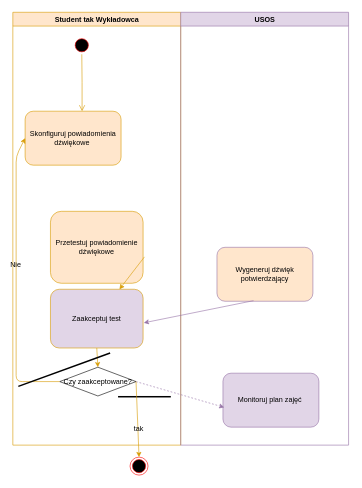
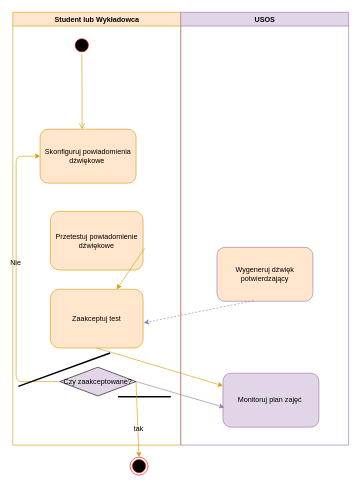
  <mxCell id="0" />
  <mxCell id="1" parent="0" />
- <mxCell id="2" value="Student tak Wykładowca" style="swimlane;whiteSpace=wrap;startSize=23;fillColor=#ffe6cc;strokeColor=#d79b00;" parent="1" vertex="1"><mxGeometry x="20.5" y="20" width="280" height="722" as="geometry" /></mxCell>
+ <mxCell id="2" value="Student lub Wykładowca" style="swimlane;whiteSpace=wrap;startSize=23;fillColor=#ffe6cc;strokeColor=#d79b00;" parent="1" vertex="1"><mxGeometry x="20.5" y="20" width="280" height="722" as="geometry" /></mxCell>
  <mxCell id="3" value="" style="ellipse;shape=startState;fillColor=#000000;strokeColor=#ff0000;" parent="2" vertex="1"><mxGeometry x="100" y="40" width="30" height="30" as="geometry" /></mxCell>
  <mxCell id="4" value="" style="edgeStyle=elbowEdgeStyle;elbow=horizontal;verticalAlign=bottom;endArrow=open;endSize=8;endFill=1;rounded=0;strokeWidth=1;strokeColor=#d79b00;fillColor=#ffe6cc;" parent="2" source="3" target="5" edge="1"><mxGeometry x="100" y="40" as="geometry"><mxPoint x="115" y="110" as="targetPoint" /></mxGeometry></mxCell>
- <mxCell id="5" value="Skonfiguruj powiadomienia dźwiękowe " style="rounded=1;whiteSpace=wrap;fillColor=#ffe6cc;strokeColor=#d79b00;" parent="2" vertex="1"><mxGeometry x="20.5" y="165" width="160" height="90" as="geometry" /></mxCell>
- <mxCell id="6" value="Przetestuj powiadomienie dźwiękowe" style="rounded=1;whiteSpace=wrap;fillColor=#ffe6cc;strokeColor=#d79b00;" parent="2" vertex="1"><mxGeometry x="62.75" y="332" width="154.5" height="120" as="geometry" /></mxCell>
- <mxCell id="7" value="Zaakceptuj test" style="rounded=1;whiteSpace=wrap;fillColor=#e1d5e7;strokeColor=#d79b00;" parent="2" vertex="1"><mxGeometry x="62.75" y="462" width="154.5" height="98" as="geometry" /></mxCell>
- <mxCell id="8" value="Czy zaakceptowane?" style="rhombus;whiteSpace=wrap;" parent="2" vertex="1"><mxGeometry x="78.25" y="592" width="127.25" height="48" as="geometry" /></mxCell>
- <mxCell id="9" value="" style="endArrow=classic;html=1;labelBackgroundColor=#000000;strokeColor=#d79b00;strokeWidth=1;fontSize=31;fillColor=#ffe6cc;exitX=0.5;exitY=1;exitDx=0;exitDy=0;entryX=0.5;entryY=0;entryDx=0;entryDy=0;" parent="2" source="7" target="8" edge="1"><mxGeometry width="50" height="50" relative="1" as="geometry"><mxPoint x="229.568" y="404.034" as="sourcePoint" /><mxPoint x="350.5" y="447" as="targetPoint" /></mxGeometry></mxCell>
+ <mxCell id="5" value="Skonfiguruj powiadomienia dźwiękowe " style="rounded=1;whiteSpace=wrap;fillColor=#ffe6cc;strokeColor=#d79b00;" parent="2" vertex="1"><mxGeometry x="45.5" y="195" width="160" height="90" as="geometry" /></mxCell>
+ <mxCell id="6" value="Przetestuj powiadomienie dźwiękowe" style="rounded=1;whiteSpace=wrap;fillColor=#ffe6cc;strokeColor=#d79b00;" parent="2" vertex="1"><mxGeometry x="62.75" y="332" width="154.5" height="98" as="geometry" /></mxCell>
+ <mxCell id="7" value="Zaakceptuj test" style="rounded=1;whiteSpace=wrap;fillColor=#ffe6cc;strokeColor=#d79b00;" parent="2" vertex="1"><mxGeometry x="62.75" y="462" width="154.5" height="98" as="geometry" /></mxCell>
+ <mxCell id="8" value="Czy zaakceptowane?" style="rhombus;whiteSpace=wrap;fillColor=#e1d5e7;" parent="2" vertex="1"><mxGeometry x="78.25" y="592" width="127.25" height="48" as="geometry" /></mxCell>
+ <mxCell id="9" value="" style="endArrow=classic;html=1;labelBackgroundColor=#000000;strokeColor=#d79b00;strokeWidth=1;fontSize=31;fillColor=#ffe6cc;exitX=0.5;exitY=1;exitDx=0;exitDy=0;" parent="2" source="7" target="14" edge="1"><mxGeometry width="50" height="50" relative="1" as="geometry"><mxPoint x="229.568" y="404.034" as="sourcePoint" /><mxPoint x="350.5" y="447" as="targetPoint" /></mxGeometry></mxCell>
  <mxCell id="10" value="&lt;font style=&quot;font-size: 12px&quot;&gt;Nie&lt;/font&gt;" style="endArrow=classic;html=1;labelBackgroundColor=none;strokeColor=#d79b00;strokeWidth=1;fontSize=31;fillColor=#ffe6cc;exitX=0;exitY=0.5;exitDx=0;exitDy=0;entryX=0;entryY=0.5;entryDx=0;entryDy=0;" parent="2" source="8" target="5" edge="1"><mxGeometry x="0.138" y="1" width="50" height="50" relative="1" as="geometry"><mxPoint x="215.5" y="626" as="sourcePoint" /><mxPoint x="220.5" y="752" as="targetPoint" /><mxPoint as="offset" /><Array as="points"><mxPoint x="5.5" y="616" /><mxPoint x="5.5" y="240" /></Array></mxGeometry></mxCell>
  <mxCell id="11" value="" style="html=1;points=[];perimeter=orthogonalPerimeter;fillColor=#000000;strokeColor=none;direction=north;" parent="2" vertex="1"><mxGeometry x="175.5" y="640" width="88" height="2.5" as="geometry" /></mxCell>
  <mxCell id="12" value="" style="html=1;points=[];perimeter=orthogonalPerimeter;fillColor=#000000;strokeColor=none;direction=south;spacingTop=11;rotation=160;" parent="2" vertex="1"><mxGeometry x="4.26" y="594.83" width="163" height="2.5" as="geometry" /></mxCell>
  <mxCell id="13" value="USOS" style="swimlane;whiteSpace=wrap;fillColor=#e1d5e7;strokeColor=#9673a6;startSize=23;" parent="1" vertex="1"><mxGeometry x="300.5" y="20" width="280" height="722" as="geometry" /></mxCell>
  <mxCell id="14" value="Monitoruj plan zajęć " style="rounded=1;whiteSpace=wrap;fillColor=#e1d5e7;strokeColor=#9673a6;" parent="13" vertex="1"><mxGeometry x="70.5" y="602" width="160" height="90" as="geometry" /></mxCell>
  <mxCell id="15" value="Wygeneruj dźwięk potwierdzający" style="rounded=1;whiteSpace=wrap;fillColor=#ffe6cc;strokeColor=#9673a6;" parent="13" vertex="1"><mxGeometry x="60.5" y="392" width="160" height="90" as="geometry" /></mxCell>
- <mxCell id="16" value="" style="endArrow=classic;html=1;labelBackgroundColor=#000000;strokeWidth=1;fontSize=31;exitX=1;exitY=0.5;exitDx=0;exitDy=0;strokeColor=#9673a6;fillColor=#e1d5e7;entryX=0.013;entryY=0.633;entryDx=0;entryDy=0;entryPerimeter=0;dashed=1;" parent="1" source="8" target="14" edge="1"><mxGeometry width="50" height="50" relative="1" as="geometry"><mxPoint x="226" y="402" as="sourcePoint" /><mxPoint x="246" y="632" as="targetPoint" /></mxGeometry></mxCell>
+ <mxCell id="16" value="" style="endArrow=classic;html=1;labelBackgroundColor=#000000;strokeWidth=1;fontSize=31;exitX=1;exitY=0.5;exitDx=0;exitDy=0;strokeColor=#9673a6;fillColor=#e1d5e7;entryX=0.013;entryY=0.633;entryDx=0;entryDy=0;entryPerimeter=0;" parent="1" source="8" target="14" edge="1"><mxGeometry width="50" height="50" relative="1" as="geometry"><mxPoint x="226" y="402" as="sourcePoint" /><mxPoint x="246" y="632" as="targetPoint" /></mxGeometry></mxCell>
  <mxCell id="17" value="" style="ellipse;html=1;shape=endState;fillColor=#000000;strokeColor=#ff0000;rounded=0;fontSize=31;" parent="1" vertex="1"><mxGeometry x="216" y="762" width="30" height="30" as="geometry" /></mxCell>
  <mxCell id="18" value="" style="endArrow=classic;html=1;labelBackgroundColor=#000000;strokeColor=#d79b00;strokeWidth=1;fontSize=31;fillColor=#ffe6cc;exitX=1.015;exitY=0.633;exitDx=0;exitDy=0;exitPerimeter=0;" parent="1" source="6" target="7" edge="1"><mxGeometry width="50" height="50" relative="1" as="geometry"><mxPoint x="426" y="642" as="sourcePoint" /><mxPoint x="346" y="612" as="targetPoint" /></mxGeometry></mxCell>
- <mxCell id="19" value="" style="endArrow=classic;html=1;labelBackgroundColor=#000000;strokeWidth=1;fontSize=31;exitX=0.381;exitY=0.989;exitDx=0;exitDy=0;entryX=1.008;entryY=0.571;entryDx=0;entryDy=0;entryPerimeter=0;strokeColor=#9673a6;fillColor=#e1d5e7;exitPerimeter=0;" parent="1" source="15" target="7" edge="1"><mxGeometry width="50" height="50" relative="1" as="geometry"><mxPoint x="371" y="369.5" as="sourcePoint" /><mxPoint x="188.96" y="315.99" as="targetPoint" /><Array as="points" /></mxGeometry></mxCell>
+ <mxCell id="19" value="" style="endArrow=classic;html=1;labelBackgroundColor=#000000;strokeWidth=1;fontSize=31;exitX=0.381;exitY=0.989;exitDx=0;exitDy=0;entryX=1.008;entryY=0.571;entryDx=0;entryDy=0;entryPerimeter=0;strokeColor=#9673a6;fillColor=#e1d5e7;exitPerimeter=0;dashed=1;" parent="1" source="15" target="7" edge="1"><mxGeometry width="50" height="50" relative="1" as="geometry"><mxPoint x="371" y="369.5" as="sourcePoint" /><mxPoint x="188.96" y="315.99" as="targetPoint" /><Array as="points" /></mxGeometry></mxCell>
  <mxCell id="20" value="&lt;font style=&quot;font-size: 12px&quot;&gt;tak&lt;/font&gt;" style="endArrow=classic;html=1;labelBackgroundColor=none;strokeColor=#d79b00;strokeWidth=1;fontSize=31;fillColor=#ffe6cc;exitX=1;exitY=0.5;exitDx=0;exitDy=0;entryX=0.5;entryY=0;entryDx=0;entryDy=0;" parent="1" source="8" target="17" edge="1"><mxGeometry x="0.138" y="1" width="50" height="50" relative="1" as="geometry"><mxPoint x="170.5" y="590" as="sourcePoint" /><mxPoint x="172.375" y="622" as="targetPoint" /><mxPoint as="offset" /></mxGeometry></mxCell>
